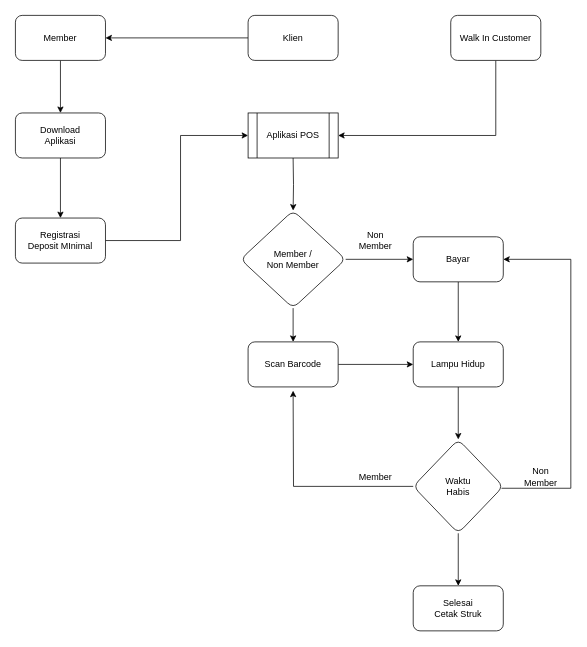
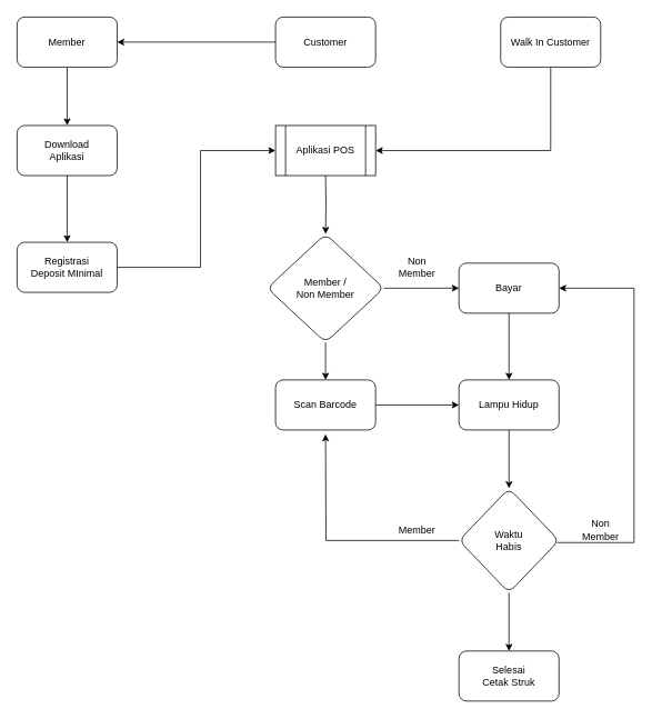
  <mxCell id="0" />
  <mxCell id="1" parent="0" />
  <mxCell id="2" value="" style="edgeStyle=orthogonalEdgeStyle;rounded=0;orthogonalLoop=1;jettySize=auto;html=1;" edge="1" parent="1" source="3" target="7"><mxGeometry relative="1" as="geometry" /></mxCell>
- <mxCell id="3" value="Klien" style="rounded=1;whiteSpace=wrap;html=1;" vertex="1" parent="1"><mxGeometry x="330" y="20" width="120" height="60" as="geometry" /></mxCell>
+ <mxCell id="3" value="Customer" style="rounded=1;whiteSpace=wrap;html=1;" vertex="1" parent="1"><mxGeometry x="330" y="20" width="120" height="60" as="geometry" /></mxCell>
  <mxCell id="4" style="edgeStyle=orthogonalEdgeStyle;rounded=0;orthogonalLoop=1;jettySize=auto;html=1;entryX=1;entryY=0.5;entryDx=0;entryDy=0;" edge="1" parent="1" source="5"><mxGeometry relative="1" as="geometry"><mxPoint x="450" y="180" as="targetPoint" /><Array as="points"><mxPoint x="660" y="180" /></Array></mxGeometry></mxCell>
  <mxCell id="5" value="Walk In Customer" style="rounded=1;whiteSpace=wrap;html=1;" vertex="1" parent="1"><mxGeometry x="600" y="20" width="120" height="60" as="geometry" /></mxCell>
  <mxCell id="6" value="" style="edgeStyle=orthogonalEdgeStyle;rounded=0;orthogonalLoop=1;jettySize=auto;html=1;" edge="1" parent="1" source="7" target="9"><mxGeometry relative="1" as="geometry" /></mxCell>
  <mxCell id="7" value="Member" style="whiteSpace=wrap;html=1;rounded=1;" vertex="1" parent="1"><mxGeometry x="20" y="20" width="120" height="60" as="geometry" /></mxCell>
  <mxCell id="8" value="" style="edgeStyle=orthogonalEdgeStyle;rounded=0;orthogonalLoop=1;jettySize=auto;html=1;" edge="1" parent="1" source="9" target="11"><mxGeometry relative="1" as="geometry" /></mxCell>
  <mxCell id="9" value="&lt;div&gt;Download &lt;br&gt;&lt;/div&gt;&lt;div&gt;Aplikasi&lt;br&gt;&lt;/div&gt;" style="whiteSpace=wrap;html=1;rounded=1;" vertex="1" parent="1"><mxGeometry x="20" y="150" width="120" height="60" as="geometry" /></mxCell>
  <mxCell id="10" style="edgeStyle=orthogonalEdgeStyle;rounded=0;orthogonalLoop=1;jettySize=auto;html=1;exitX=1;exitY=0.5;exitDx=0;exitDy=0;entryX=0;entryY=0.5;entryDx=0;entryDy=0;" edge="1" parent="1" source="11"><mxGeometry relative="1" as="geometry"><mxPoint x="330" y="180" as="targetPoint" /><Array as="points"><mxPoint x="240" y="320" /><mxPoint x="240" y="180" /></Array></mxGeometry></mxCell>
  <mxCell id="11" value="&lt;div&gt;Registrasi&lt;/div&gt;&lt;div&gt;Deposit MInimal&lt;br&gt;&lt;/div&gt;" style="whiteSpace=wrap;html=1;rounded=1;" vertex="1" parent="1"><mxGeometry x="20" y="290" width="120" height="60" as="geometry" /></mxCell>
  <mxCell id="12" value="" style="edgeStyle=orthogonalEdgeStyle;rounded=0;orthogonalLoop=1;jettySize=auto;html=1;" edge="1" parent="1" target="15"><mxGeometry relative="1" as="geometry"><mxPoint x="390" y="210" as="sourcePoint" /></mxGeometry></mxCell>
  <mxCell id="13" value="" style="edgeStyle=orthogonalEdgeStyle;rounded=0;orthogonalLoop=1;jettySize=auto;html=1;" edge="1" parent="1" source="15" target="17"><mxGeometry relative="1" as="geometry" /></mxCell>
  <mxCell id="14" value="" style="edgeStyle=orthogonalEdgeStyle;rounded=0;orthogonalLoop=1;jettySize=auto;html=1;" edge="1" parent="1" source="15" target="27"><mxGeometry relative="1" as="geometry" /></mxCell>
  <mxCell id="15" value="&lt;div&gt;Member /&lt;/div&gt;&lt;div&gt;Non Member&lt;br&gt;&lt;/div&gt;" style="rhombus;whiteSpace=wrap;html=1;rounded=1;" vertex="1" parent="1"><mxGeometry x="320" y="280" width="140" height="130" as="geometry" /></mxCell>
  <mxCell id="16" value="" style="edgeStyle=orthogonalEdgeStyle;rounded=0;orthogonalLoop=1;jettySize=auto;html=1;" edge="1" parent="1" source="17" target="20"><mxGeometry relative="1" as="geometry" /></mxCell>
  <mxCell id="17" value="Bayar" style="whiteSpace=wrap;html=1;rounded=1;" vertex="1" parent="1"><mxGeometry x="550" y="315" width="120" height="60" as="geometry" /></mxCell>
  <mxCell id="18" value="Non Member" style="text;html=1;strokeColor=none;fillColor=none;align=center;verticalAlign=middle;whiteSpace=wrap;rounded=0;" vertex="1" parent="1"><mxGeometry x="470" y="305" width="60" height="30" as="geometry" /></mxCell>
  <mxCell id="19" value="" style="edgeStyle=orthogonalEdgeStyle;rounded=0;orthogonalLoop=1;jettySize=auto;html=1;" edge="1" parent="1" source="20" target="24"><mxGeometry relative="1" as="geometry" /></mxCell>
  <mxCell id="20" value="Lampu Hidup" style="whiteSpace=wrap;html=1;rounded=1;" vertex="1" parent="1"><mxGeometry x="550" y="455" width="120" height="60" as="geometry" /></mxCell>
  <mxCell id="21" style="edgeStyle=orthogonalEdgeStyle;rounded=0;orthogonalLoop=1;jettySize=auto;html=1;entryX=1;entryY=0.5;entryDx=0;entryDy=0;" edge="1" parent="1" source="24" target="17"><mxGeometry relative="1" as="geometry"><Array as="points"><mxPoint x="760" y="650" /><mxPoint x="760" y="345" /></Array></mxGeometry></mxCell>
  <mxCell id="22" value="" style="edgeStyle=orthogonalEdgeStyle;rounded=0;orthogonalLoop=1;jettySize=auto;html=1;" edge="1" parent="1" source="24" target="25"><mxGeometry relative="1" as="geometry" /></mxCell>
  <mxCell id="23" style="edgeStyle=orthogonalEdgeStyle;rounded=0;orthogonalLoop=1;jettySize=auto;html=1;" edge="1" parent="1" source="24"><mxGeometry relative="1" as="geometry"><mxPoint x="390" y="520" as="targetPoint" /></mxGeometry></mxCell>
  <mxCell id="24" value="&lt;div&gt;Waktu&lt;/div&gt;&lt;div&gt;Habis&lt;br&gt;&lt;/div&gt;" style="rhombus;whiteSpace=wrap;html=1;rounded=1;" vertex="1" parent="1"><mxGeometry x="550" y="585" width="120" height="125" as="geometry" /></mxCell>
  <mxCell id="25" value="&lt;div&gt;Selesai &lt;br&gt;&lt;/div&gt;&lt;div&gt;Cetak Struk&lt;br&gt;&lt;/div&gt;" style="whiteSpace=wrap;html=1;rounded=1;" vertex="1" parent="1"><mxGeometry x="550" y="780" width="120" height="60" as="geometry" /></mxCell>
  <mxCell id="26" style="edgeStyle=orthogonalEdgeStyle;rounded=0;orthogonalLoop=1;jettySize=auto;html=1;entryX=0;entryY=0.5;entryDx=0;entryDy=0;" edge="1" parent="1" source="27" target="20"><mxGeometry relative="1" as="geometry" /></mxCell>
  <mxCell id="27" value="Scan Barcode" style="whiteSpace=wrap;html=1;rounded=1;" vertex="1" parent="1"><mxGeometry x="330" y="455" width="120" height="60" as="geometry" /></mxCell>
  <mxCell id="28" value="Member" style="text;html=1;strokeColor=none;fillColor=none;align=center;verticalAlign=middle;whiteSpace=wrap;rounded=0;" vertex="1" parent="1"><mxGeometry x="470" y="620" width="60" height="30" as="geometry" /></mxCell>
  <mxCell id="29" value="Non Member" style="text;html=1;strokeColor=none;fillColor=none;align=center;verticalAlign=middle;whiteSpace=wrap;rounded=0;" vertex="1" parent="1"><mxGeometry x="690" y="620" width="60" height="30" as="geometry" /></mxCell>
  <mxCell id="30" value="Aplikasi POS" style="shape=process;whiteSpace=wrap;html=1;backgroundOutline=1;" vertex="1" parent="1"><mxGeometry x="330" y="150" width="120" height="60" as="geometry" /></mxCell>
